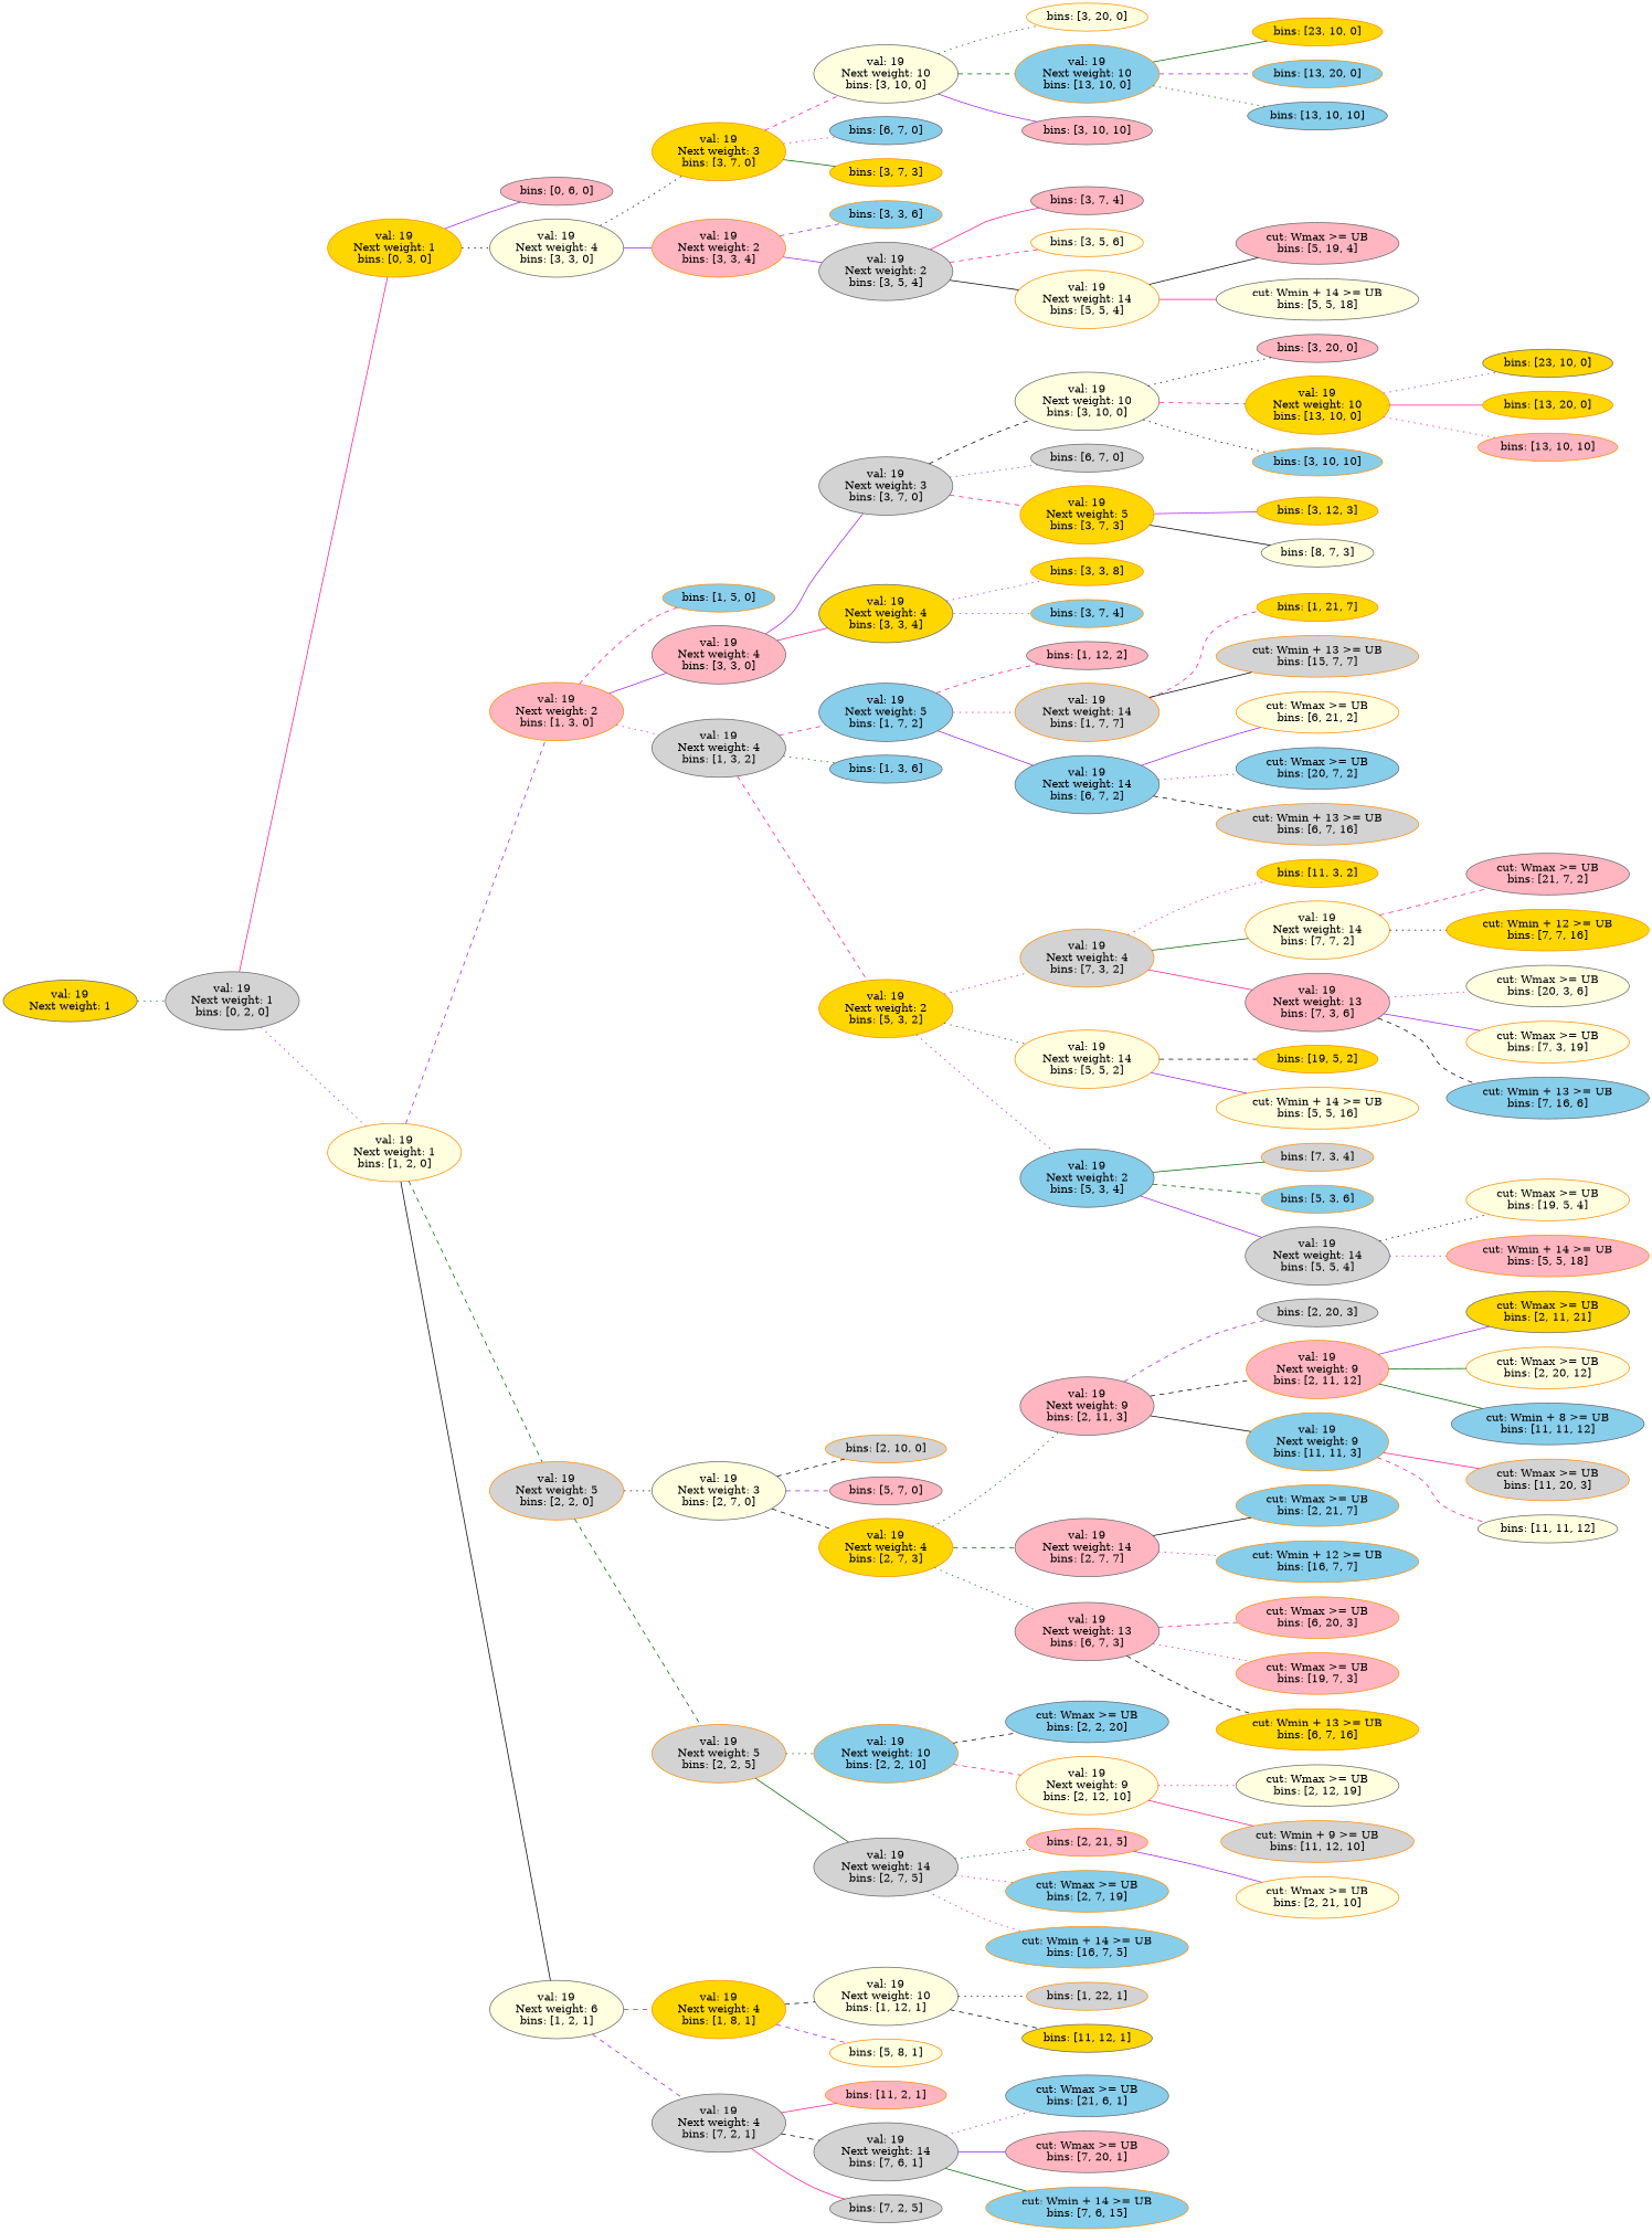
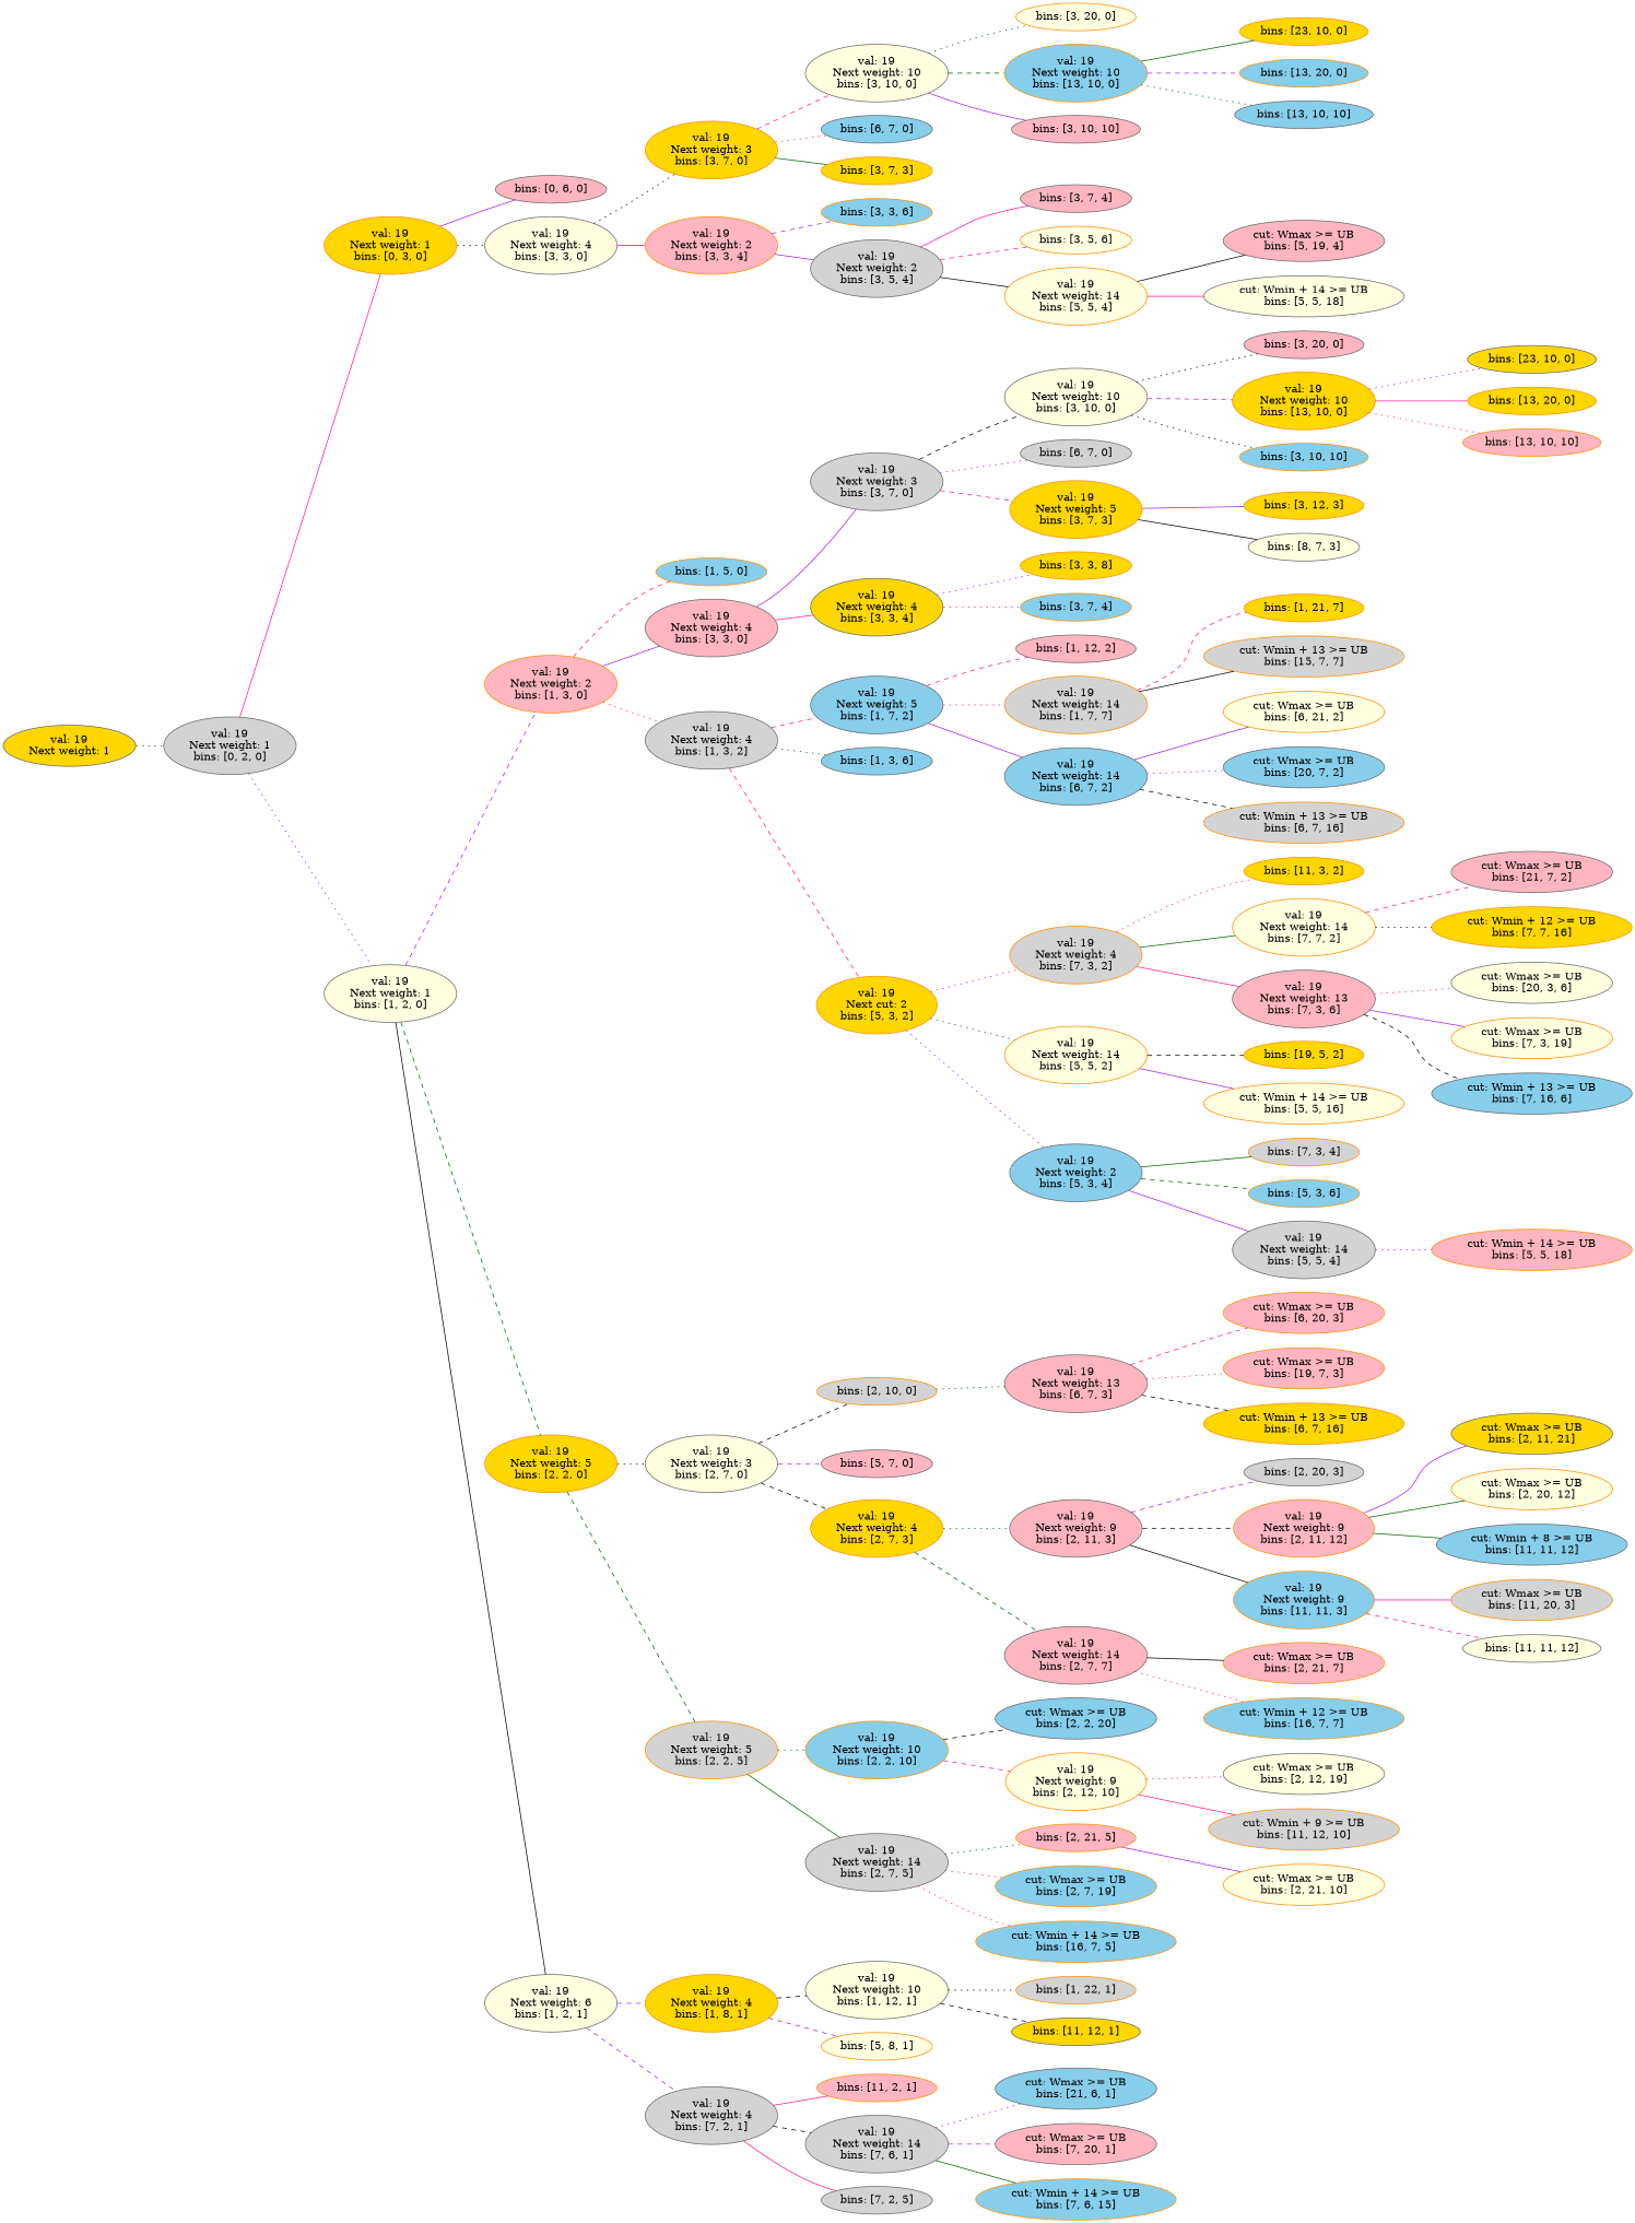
  graph {
    rankdir=LR
    node [color=darkorange fillcolor=lightyellow style=filled]
    edge [color=deeppink style=solid]
    n1 [color=gray40 fillcolor=gold label="val: 19\nNext weight: 1"]
    n2 [color=gray40 fillcolor=lightgrey label="val: 19\nNext weight: 1\nbins: [0, 2, 0]"]
    n3 [fillcolor=gold label="val: 19\nNext weight: 1\nbins: [0, 3, 0]"]
-   n4 [label="val: 19\nNext weight: 1\nbins: [1, 2, 0]"]
+   n4 [color=gray40 label="val: 19\nNext weight: 1\nbins: [1, 2, 0]"]
    n5 [color=gray40 fillcolor=lightpink label="bins: [0, 6, 0]"]
    n6 [color=gray40 label="val: 19\nNext weight: 4\nbins: [3, 3, 0]"]
    n7 [fillcolor=lightpink label="val: 19\nNext weight: 2\nbins: [1, 3, 0]"]
-   n8 [fillcolor=lightgrey label="val: 19\nNext weight: 5\nbins: [2, 2, 0]"]
+   n8 [fillcolor=gold label="val: 19\nNext weight: 5\nbins: [2, 2, 0]"]
    n9 [color=gray40 label="val: 19\nNext weight: 6\nbins: [1, 2, 1]"]
    n10 [fillcolor=gold label="val: 19\nNext weight: 3\nbins: [3, 7, 0]"]
    n11 [fillcolor=lightpink label="val: 19\nNext weight: 2\nbins: [3, 3, 4]"]
    n12 [color=gray40 label="val: 19\nNext weight: 10\nbins: [3, 10, 0]"]
    n13 [color=gray40 fillcolor=skyblue label="bins: [6, 7, 0]"]
    n14 [fillcolor=gold label="bins: [3, 7, 3]"]
    n15 [fillcolor=skyblue label="bins: [3, 3, 6]"]
    n16 [color=gray40 fillcolor=lightgrey label="val: 19\nNext weight: 2\nbins: [3, 5, 4]"]
    n17 [label="bins: [3, 20, 0]"]
    n18 [fillcolor=skyblue label="val: 19\nNext weight: 10\nbins: [13, 10, 0]"]
    n19 [color=gray40 fillcolor=lightpink label="bins: [3, 10, 10]"]
    n20 [fillcolor=gold label="bins: [23, 10, 0]"]
    n21 [fillcolor=skyblue label="bins: [13, 20, 0]"]
    n22 [color=gray40 fillcolor=skyblue label="bins: [13, 10, 10]"]
    n23 [color=gray40 fillcolor=lightpink label="bins: [3, 7, 4]"]
    n24 [label="bins: [3, 5, 6]"]
    n25 [label="val: 19\nNext weight: 14\nbins: [5, 5, 4]"]
    n26 [color=gray40 fillcolor=lightpink label="cut: Wmax >= UB\nbins: [5, 19, 4]"]
    n27 [color=gray40 label="cut: Wmin + 14 >= UB\nbins: [5, 5, 18]"]
    n28 [fillcolor=skyblue label="bins: [1, 5, 0]"]
    n29 [color=gray40 fillcolor=lightpink label="val: 19\nNext weight: 4\nbins: [3, 3, 0]"]
    n30 [color=gray40 fillcolor=lightgrey label="val: 19\nNext weight: 4\nbins: [1, 3, 2]"]
    n31 [color=gray40 label="val: 19\nNext weight: 3\nbins: [2, 7, 0]"]
    n32 [fillcolor=lightgrey label="val: 19\nNext weight: 5\nbins: [2, 2, 5]"]
    n33 [fillcolor=gold label="val: 19\nNext weight: 4\nbins: [1, 8, 1]"]
    n34 [color=gray40 fillcolor=lightgrey label="val: 19\nNext weight: 4\nbins: [7, 2, 1]"]
    n35 [color=gray40 fillcolor=lightgrey label="val: 19\nNext weight: 3\nbins: [3, 7, 0]"]
    n36 [color=gray40 fillcolor=gold label="val: 19\nNext weight: 4\nbins: [3, 3, 4]"]
    n37 [color=gray40 fillcolor=skyblue label="val: 19\nNext weight: 5\nbins: [1, 7, 2]"]
    n38 [color=gray40 fillcolor=skyblue label="bins: [1, 3, 6]"]
-   n39 [fillcolor=gold label="val: 19\nNext weight: 2\nbins: [5, 3, 2]"]
+   n39 [fillcolor=gold label="val: 19\nNext cut: 2\nbins: [5, 3, 2]"]
    n40 [color=gray40 label="val: 19\nNext weight: 10\nbins: [3, 10, 0]"]
    n41 [color=gray40 fillcolor=lightgrey label="bins: [6, 7, 0]"]
    n42 [fillcolor=gold label="val: 19\nNext weight: 5\nbins: [3, 7, 3]"]
    n43 [fillcolor=gold label="bins: [3, 3, 8]"]
    n44 [fillcolor=skyblue label="bins: [3, 7, 4]"]
    n45 [color=gray40 fillcolor=lightpink label="bins: [3, 20, 0]"]
    n46 [fillcolor=gold label="val: 19\nNext weight: 10\nbins: [13, 10, 0]"]
    n47 [fillcolor=skyblue label="bins: [3, 10, 10]"]
    n48 [fillcolor=gold label="bins: [3, 12, 3]"]
    n49 [color=gray40 label="bins: [8, 7, 3]"]
    n50 [color=gray40 fillcolor=gold label="bins: [23, 10, 0]"]
    n51 [fillcolor=gold label="bins: [13, 20, 0]"]
    n52 [fillcolor=lightpink label="bins: [13, 10, 10]"]
    n53 [color=gray40 fillcolor=lightpink label="bins: [1, 12, 2]"]
    n54 [fillcolor=lightgrey label="val: 19\nNext weight: 14\nbins: [1, 7, 7]"]
    n55 [color=gray40 fillcolor=skyblue label="val: 19\nNext weight: 14\nbins: [6, 7, 2]"]
    n56 [fillcolor=lightgrey label="val: 19\nNext weight: 4\nbins: [7, 3, 2]"]
    n57 [label="val: 19\nNext weight: 14\nbins: [5, 5, 2]"]
    n58 [color=gray40 fillcolor=skyblue label="val: 19\nNext weight: 2\nbins: [5, 3, 4]"]
    n59 [fillcolor=gold label="bins: [1, 21, 7]"]
    n60 [fillcolor=lightgrey label="cut: Wmin + 13 >= UB\nbins: [15, 7, 7]"]
    n61 [label="cut: Wmax >= UB\nbins: [6, 21, 2]"]
    n62 [color=gray40 fillcolor=skyblue label="cut: Wmax >= UB\nbins: [20, 7, 2]"]
    n63 [fillcolor=lightgrey label="cut: Wmin + 13 >= UB\nbins: [6, 7, 16]"]
    n64 [fillcolor=gold label="bins: [11, 3, 2]"]
    n65 [label="val: 19\nNext weight: 14\nbins: [7, 7, 2]"]
    n66 [color=gray40 fillcolor=lightpink label="val: 19\nNext weight: 13\nbins: [7, 3, 6]"]
    n67 [fillcolor=gold label="bins: [19, 5, 2]"]
    n68 [label="cut: Wmin + 14 >= UB\nbins: [5, 5, 16]"]
    n69 [fillcolor=lightgrey label="bins: [7, 3, 4]"]
    n70 [fillcolor=skyblue label="bins: [5, 3, 6]"]
    n71 [color=gray40 fillcolor=lightgrey label="val: 19\nNext weight: 14\nbins: [5, 5, 4]"]
    n72 [color=gray40 fillcolor=lightpink label="cut: Wmax >= UB\nbins: [21, 7, 2]"]
    n73 [fillcolor=gold label="cut: Wmin + 12 >= UB\nbins: [7, 7, 16]"]
    n74 [color=gray40 label="cut: Wmax >= UB\nbins: [20, 3, 6]"]
    n75 [label="cut: Wmax >= UB\nbins: [7, 3, 19]"]
    n76 [color=gray40 fillcolor=skyblue label="cut: Wmin + 13 >= UB\nbins: [7, 16, 6]"]
-   n77 [label="cut: Wmax >= UB\nbins: [19, 5, 4]"]
    n78 [fillcolor=lightpink label="cut: Wmin + 14 >= UB\nbins: [5, 5, 18]"]
    n79 [fillcolor=lightgrey label="bins: [2, 10, 0]"]
    n80 [color=gray40 fillcolor=lightpink label="bins: [5, 7, 0]"]
    n81 [fillcolor=gold label="val: 19\nNext weight: 4\nbins: [2, 7, 3]"]
    n82 [fillcolor=skyblue label="val: 19\nNext weight: 10\nbins: [2, 2, 10]"]
    n83 [color=gray40 fillcolor=lightgrey label="val: 19\nNext weight: 14\nbins: [2, 7, 5]"]
    n84 [color=gray40 fillcolor=lightpink label="val: 19\nNext weight: 9\nbins: [2, 11, 3]"]
    n85 [color=gray40 fillcolor=lightpink label="val: 19\nNext weight: 14\nbins: [2, 7, 7]"]
    n86 [color=gray40 fillcolor=lightpink label="val: 19\nNext weight: 13\nbins: [6, 7, 3]"]
    n87 [color=gray40 fillcolor=lightgrey label="bins: [2, 20, 3]"]
    n88 [fillcolor=lightpink label="val: 19\nNext weight: 9\nbins: [2, 11, 12]"]
    n89 [fillcolor=skyblue label="val: 19\nNext weight: 9\nbins: [11, 11, 3]"]
-   n90 [fillcolor=skyblue label="cut: Wmax >= UB\nbins: [2, 21, 7]"]
+   n90 [fillcolor=lightpink label="cut: Wmax >= UB\nbins: [2, 21, 7]"]
    n91 [fillcolor=skyblue label="cut: Wmin + 12 >= UB\nbins: [16, 7, 7]"]
    n92 [fillcolor=lightpink label="cut: Wmax >= UB\nbins: [6, 20, 3]"]
    n93 [fillcolor=lightpink label="cut: Wmax >= UB\nbins: [19, 7, 3]"]
    n94 [fillcolor=gold label="cut: Wmin + 13 >= UB\nbins: [6, 7, 16]"]
    n95 [color=gray40 fillcolor=gold label="cut: Wmax >= UB\nbins: [2, 11, 21]"]
    n96 [label="cut: Wmax >= UB\nbins: [2, 20, 12]"]
    n97 [color=gray40 fillcolor=skyblue label="cut: Wmin + 8 >= UB\nbins: [11, 11, 12]"]
    n98 [fillcolor=lightgrey label="cut: Wmax >= UB\nbins: [11, 20, 3]"]
    n99 [color=gray40 label="bins: [11, 11, 12]"]
    n100 [color=gray40 fillcolor=skyblue label="cut: Wmax >= UB\nbins: [2, 2, 20]"]
    n101 [label="val: 19\nNext weight: 9\nbins: [2, 12, 10]"]
    n102 [fillcolor=lightpink label="bins: [2, 21, 5]"]
    n103 [fillcolor=skyblue label="cut: Wmax >= UB\nbins: [2, 7, 19]"]
    n104 [fillcolor=skyblue label="cut: Wmin + 14 >= UB\nbins: [16, 7, 5]"]
    n105 [color=gray40 label="cut: Wmax >= UB\nbins: [2, 12, 19]"]
    n106 [fillcolor=lightgrey label="cut: Wmin + 9 >= UB\nbins: [11, 12, 10]"]
    n107 [label="cut: Wmax >= UB\nbins: [2, 21, 10]"]
    n108 [color=gray40 label="val: 19\nNext weight: 10\nbins: [1, 12, 1]"]
    n109 [label="bins: [5, 8, 1]"]
    n110 [fillcolor=lightpink label="bins: [11, 2, 1]"]
    n111 [color=gray40 fillcolor=lightgrey label="val: 19\nNext weight: 14\nbins: [7, 6, 1]"]
    n112 [color=gray40 fillcolor=lightgrey label="bins: [7, 2, 5]"]
    n113 [fillcolor=lightgrey label="bins: [1, 22, 1]"]
    n114 [color=gray40 fillcolor=gold label="bins: [11, 12, 1]"]
    n115 [color=gray40 fillcolor=skyblue label="cut: Wmax >= UB\nbins: [21, 6, 1]"]
    n116 [color=gray40 fillcolor=lightpink label="cut: Wmax >= UB\nbins: [7, 20, 1]"]
    n117 [fillcolor=skyblue label="cut: Wmin + 14 >= UB\nbins: [7, 6, 15]"]
    n1 -- n2 [color=darkgreen style=dotted]
    n2 -- n3
    n2 -- n4 [color=purple style=dotted]
    n3 -- n5 [color=purple]
    n3 -- n6 [color=black style=dotted]
    n4 -- n7 [color=purple style=dashed]
    n4 -- n8 [color=darkgreen style=dashed]
    n4 -- n9 [color=black]
    n6 -- n10 [color=black style=dotted]
    n6 -- n11 [color=purple]
    n7 -- n28 [style=dashed]
    n7 -- n29 [color=purple]
    n7 -- n30 [style=dotted]
    n8 -- n31 [color=black style=dotted]
    n8 -- n32 [color=darkgreen style=dashed]
    n9 -- n33 [color=purple style=dashed]
    n9 -- n34 [color=purple style=dashed]
    n10 -- n12 [style=dashed]
    n10 -- n13 [style=dotted]
    n10 -- n14 [color=darkgreen]
    n11 -- n15 [color=purple style=dashed]
    n11 -- n16 [color=purple]
    n12 -- n17 [color=darkgreen style=dotted]
    n12 -- n18 [color=darkgreen style=dashed]
    n12 -- n19 [color=purple]
    n16 -- n23
    n16 -- n24 [style=dashed]
    n16 -- n25 [color=black]
    n18 -- n20 [color=darkgreen]
    n18 -- n21 [color=purple style=dashed]
    n18 -- n22 [color=darkgreen style=dotted]
    n25 -- n26 [color=black]
    n25 -- n27
    n29 -- n35 [color=purple]
    n29 -- n36
    n30 -- n37 [style=dashed]
    n30 -- n38 [color=darkgreen style=dotted]
    n30 -- n39 [style=dashed]
    n31 -- n79 [color=black style=dashed]
    n31 -- n80 [color=purple style=dashed]
    n31 -- n81 [color=black style=dashed]
    n32 -- n82 [color=darkgreen style=dotted]
    n32 -- n83 [color=darkgreen]
    n33 -- n108 [color=black style=dashed]
    n33 -- n109 [color=purple style=dashed]
    n34 -- n110
    n34 -- n111 [color=black style=dashed]
    n34 -- n112
    n35 -- n40 [color=black style=dashed]
    n35 -- n41 [color=purple style=dotted]
    n35 -- n42 [style=dashed]
    n36 -- n43 [color=purple style=dotted]
    n36 -- n44 [color=purple style=dotted]
    n37 -- n53 [style=dashed]
    n37 -- n54 [style=dotted]
    n37 -- n55 [color=purple]
    n39 -- n56 [color=purple style=dotted]
    n39 -- n57 [color=darkgreen style=dotted]
    n39 -- n58 [color=purple style=dotted]
    n40 -- n45 [color=black style=dotted]
    n40 -- n46 [style=dashed]
    n40 -- n47 [color=black style=dotted]
    n42 -- n48 [color=purple]
    n42 -- n49 [color=black]
    n46 -- n50 [color=purple style=dotted]
    n46 -- n51
    n46 -- n52 [style=dotted]
    n54 -- n59 [style=dashed]
    n54 -- n60 [color=black]
    n55 -- n61 [color=purple]
    n55 -- n62 [color=purple style=dotted]
    n55 -- n63 [color=black style=dashed]
    n56 -- n64 [style=dotted]
    n56 -- n65 [color=darkgreen]
    n56 -- n66
    n57 -- n67 [color=black style=dashed]
    n57 -- n68 [color=purple]
    n58 -- n69 [color=darkgreen]
    n58 -- n70 [color=darkgreen style=dashed]
    n58 -- n71 [color=purple]
    n65 -- n72 [style=dashed]
    n65 -- n73 [color=black style=dotted]
    n66 -- n74 [style=dotted]
    n66 -- n75 [color=purple]
    n66 -- n76 [color=black style=dashed]
-   n71 -- n77 [color=black style=dotted]
    n71 -- n78 [color=purple style=dotted]
    n81 -- n84 [color=darkgreen style=dotted]
    n81 -- n85 [color=darkgreen style=dashed]
-   n81 -- n86 [color=darkgreen style=dotted]
+   n79 -- n86 [color=darkgreen style=dotted]
    n82 -- n100 [color=black style=dashed]
    n82 -- n101 [style=dashed]
    n83 -- n102 [color=darkgreen style=dotted]
    n83 -- n103 [style=dotted]
    n83 -- n104 [style=dotted]
    n84 -- n87 [color=purple style=dashed]
    n84 -- n88 [color=black style=dashed]
    n84 -- n89 [color=black]
    n85 -- n90 [color=black]
    n85 -- n91 [style=dotted]
    n86 -- n92 [style=dashed]
    n86 -- n93 [style=dotted]
    n86 -- n94 [color=black style=dashed]
    n88 -- n95 [color=purple]
    n88 -- n96 [color=darkgreen]
    n88 -- n97 [color=darkgreen]
    n89 -- n98
    n89 -- n99 [style=dashed]
    n101 -- n105 [style=dotted]
    n101 -- n106
    n102 -- n107 [color=purple]
    n108 -- n113 [color=black style=dotted]
    n108 -- n114 [color=black style=dashed]
    n111 -- n115 [color=purple style=dotted]
-   n111 -- n116 [color=purple]
+   n111 -- n116 [color=purple style=dashed]
    n111 -- n117 [color=darkgreen]
  }
